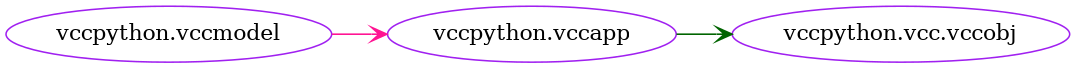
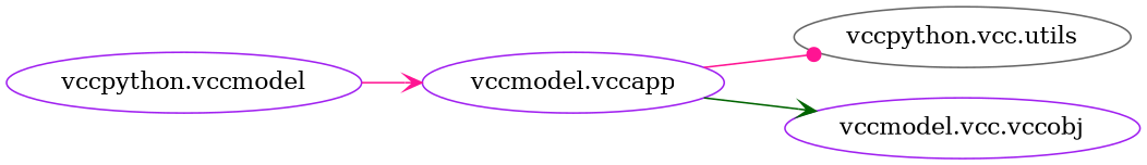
  digraph {
    rankdir=LR
    node [color=purple]
    edge [arrowhead=vee arrowtail=none color=deeppink]
-   "vccpython.vccapp"
-   "vccpython.vcc.vccobj"
+   "vccpython.vcc.utils" [color=gray40]
+   "vccpython.vccapp" [label="vccmodel.vccapp"]
+   "vccpython.vcc.vccobj" [label="vccmodel.vcc.vccobj"]
    "vccpython.vccmodel"
+   "vccpython.vccapp" -> "vccpython.vcc.utils" [arrowhead=dot]
    "vccpython.vccapp" -> "vccpython.vcc.vccobj" [color=darkgreen]
    "vccpython.vccmodel" -> "vccpython.vccapp"
  }
